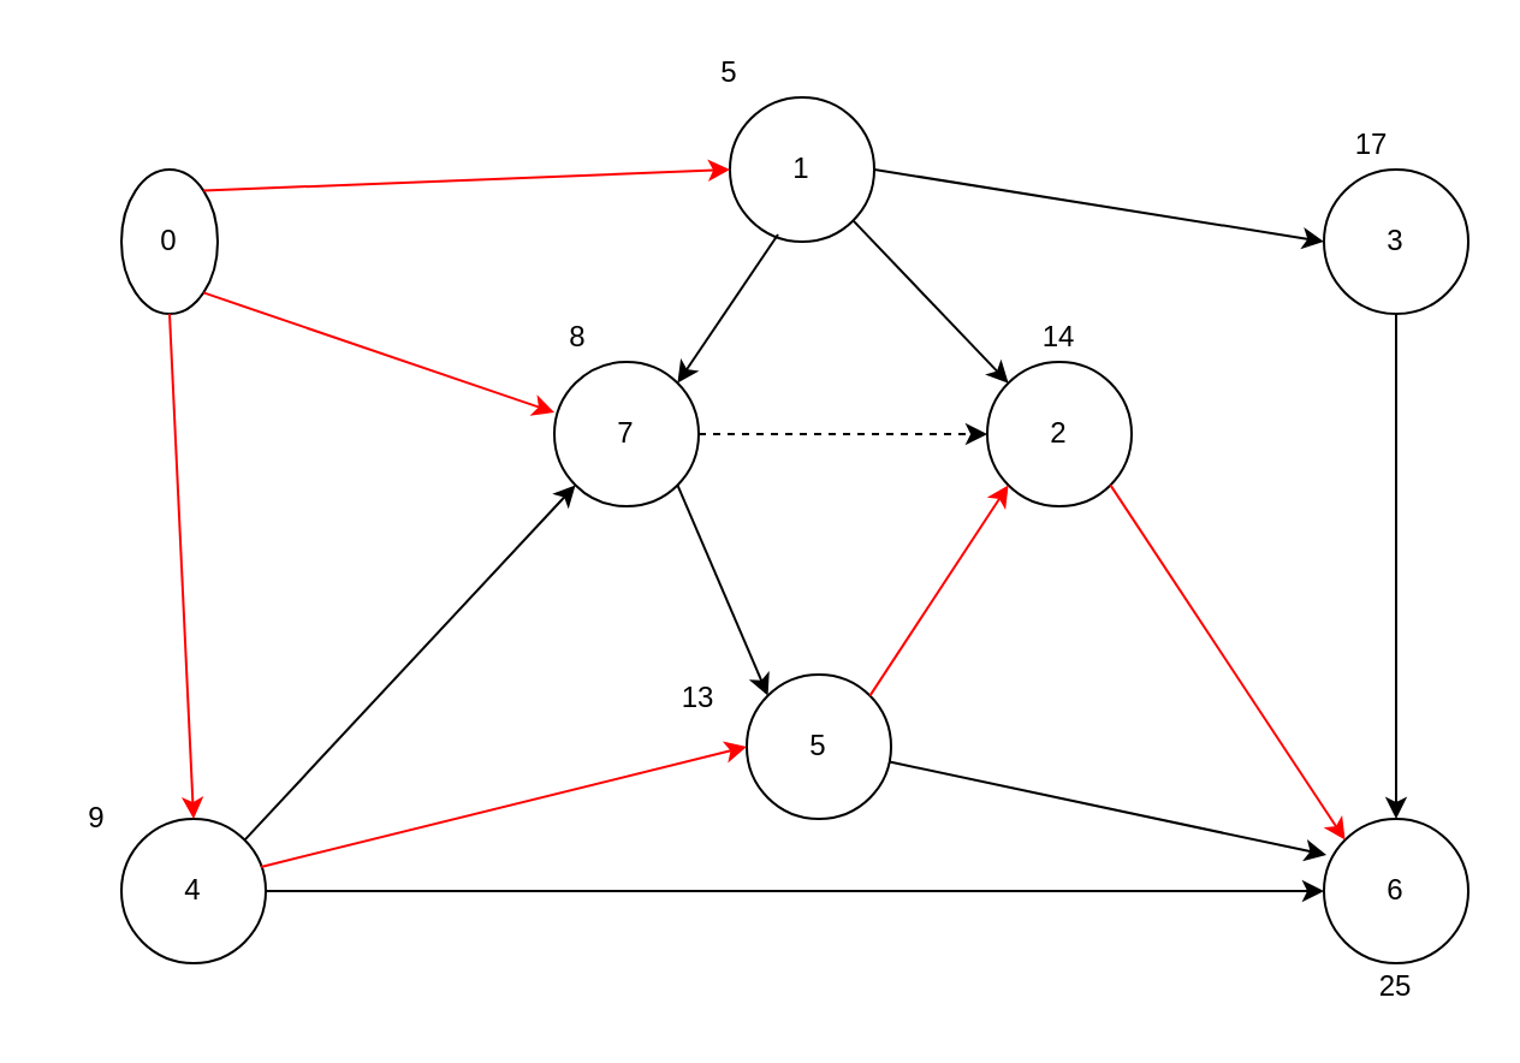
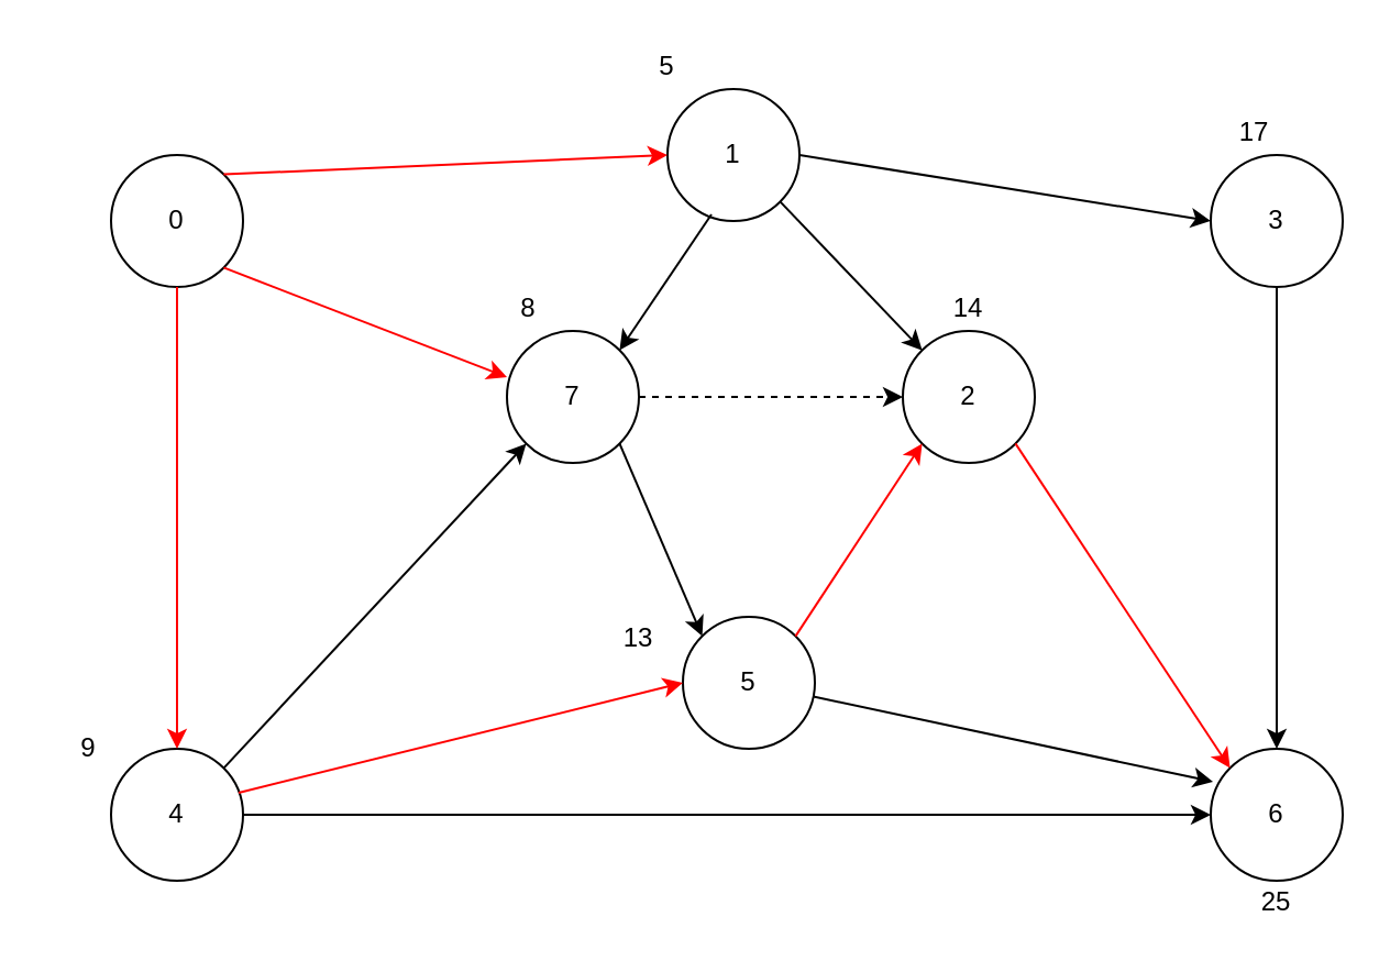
  <mxCell id="0" />
  <mxCell id="1" parent="0" />
  <mxCell id="2" value="3" style="ellipse;whiteSpace=wrap;html=1;aspect=fixed;" vertex="1" parent="1"><mxGeometry x="550" y="70" width="60" height="60" as="geometry" /></mxCell>
  <mxCell id="3" value="1" style="ellipse;whiteSpace=wrap;html=1;aspect=fixed;" vertex="1" parent="1"><mxGeometry x="303" y="40" width="60" height="60" as="geometry" /></mxCell>
- <mxCell id="4" value="0" style="ellipse;whiteSpace=wrap;html=1;aspect=fixed;" vertex="1" parent="1"><mxGeometry x="50" y="70" width="40" height="60" as="geometry" /></mxCell>
+ <mxCell id="4" value="0" style="ellipse;whiteSpace=wrap;html=1;aspect=fixed;" vertex="1" parent="1"><mxGeometry x="50" y="70" width="60" height="60" as="geometry" /></mxCell>
  <mxCell id="5" value="6" style="ellipse;whiteSpace=wrap;html=1;aspect=fixed;" vertex="1" parent="1"><mxGeometry x="550" y="340" width="60" height="60" as="geometry" /></mxCell>
  <mxCell id="6" value="4" style="ellipse;whiteSpace=wrap;html=1;aspect=fixed;" vertex="1" parent="1"><mxGeometry x="50" y="340" width="60" height="60" as="geometry" /></mxCell>
  <mxCell id="7" value="5" style="ellipse;whiteSpace=wrap;html=1;aspect=fixed;" vertex="1" parent="1"><mxGeometry x="310" y="280" width="60" height="60" as="geometry" /></mxCell>
  <mxCell id="8" value="7" style="ellipse;whiteSpace=wrap;html=1;aspect=fixed;" vertex="1" parent="1"><mxGeometry x="230" y="150" width="60" height="60" as="geometry" /></mxCell>
  <mxCell id="9" value="2" style="ellipse;whiteSpace=wrap;html=1;aspect=fixed;" vertex="1" parent="1"><mxGeometry x="410" y="150" width="60" height="60" as="geometry" /></mxCell>
  <mxCell id="10" value="" style="endArrow=classic;html=1;exitX=1;exitY=0;exitDx=0;exitDy=0;entryX=0;entryY=0.5;entryDx=0;entryDy=0;strokeColor=#FF0000;" edge="1" parent="1" source="4" target="3"><mxGeometry width="50" height="50" relative="1" as="geometry"><mxPoint x="180" y="150" as="sourcePoint" /><mxPoint x="230" y="100" as="targetPoint" /></mxGeometry></mxCell>
  <mxCell id="11" value="" style="endArrow=classic;html=1;exitX=0.5;exitY=1;exitDx=0;exitDy=0;entryX=0.5;entryY=0;entryDx=0;entryDy=0;strokeColor=#FF0000;" edge="1" parent="1" source="4" target="6"><mxGeometry width="50" height="50" relative="1" as="geometry"><mxPoint x="111" y="89" as="sourcePoint" /><mxPoint x="313" y="80" as="targetPoint" /></mxGeometry></mxCell>
  <mxCell id="12" value="" style="endArrow=classic;html=1;entryX=0;entryY=0.35;entryDx=0;entryDy=0;exitX=1;exitY=1;exitDx=0;exitDy=0;entryPerimeter=0;strokeColor=#FF0000;" edge="1" parent="1" source="4" target="8"><mxGeometry width="50" height="50" relative="1" as="geometry"><mxPoint x="90" y="140" as="sourcePoint" /><mxPoint x="90" y="350" as="targetPoint" /></mxGeometry></mxCell>
  <mxCell id="13" value="" style="endArrow=classic;html=1;exitX=1;exitY=0;exitDx=0;exitDy=0;entryX=0;entryY=1;entryDx=0;entryDy=0;" edge="1" parent="1" source="6" target="8"><mxGeometry width="50" height="50" relative="1" as="geometry"><mxPoint x="100" y="150" as="sourcePoint" /><mxPoint x="100" y="360" as="targetPoint" /></mxGeometry></mxCell>
  <mxCell id="14" value="" style="endArrow=classic;html=1;exitX=0.333;exitY=0.95;exitDx=0;exitDy=0;entryX=1;entryY=0;entryDx=0;entryDy=0;exitPerimeter=0;" edge="1" parent="1" source="3" target="8"><mxGeometry width="50" height="50" relative="1" as="geometry"><mxPoint x="111" y="359" as="sourcePoint" /><mxPoint x="249" y="211" as="targetPoint" /></mxGeometry></mxCell>
  <mxCell id="15" value="" style="endArrow=classic;html=1;exitX=1;exitY=0.5;exitDx=0;exitDy=0;entryX=0;entryY=0.5;entryDx=0;entryDy=0;" edge="1" parent="1" source="3" target="2"><mxGeometry width="50" height="50" relative="1" as="geometry"><mxPoint x="333" y="107" as="sourcePoint" /><mxPoint x="291" y="169" as="targetPoint" /></mxGeometry></mxCell>
  <mxCell id="16" value="" style="endArrow=classic;html=1;exitX=1;exitY=1;exitDx=0;exitDy=0;entryX=0;entryY=0;entryDx=0;entryDy=0;" edge="1" parent="1" source="3" target="9"><mxGeometry width="50" height="50" relative="1" as="geometry"><mxPoint x="373" y="80" as="sourcePoint" /><mxPoint x="560" y="110" as="targetPoint" /></mxGeometry></mxCell>
  <mxCell id="17" value="" style="endArrow=classic;html=1;exitX=1;exitY=0.5;exitDx=0;exitDy=0;entryX=0;entryY=0.5;entryDx=0;entryDy=0;dashed=1;" edge="1" parent="1" source="8" target="9"><mxGeometry width="50" height="50" relative="1" as="geometry"><mxPoint x="364" y="101" as="sourcePoint" /><mxPoint x="429" y="169" as="targetPoint" /></mxGeometry></mxCell>
  <mxCell id="18" value="" style="endArrow=classic;html=1;exitX=1;exitY=0.5;exitDx=0;exitDy=0;entryX=0;entryY=0.5;entryDx=0;entryDy=0;" edge="1" parent="1" source="6" target="5"><mxGeometry width="50" height="50" relative="1" as="geometry"><mxPoint x="300" y="190" as="sourcePoint" /><mxPoint x="420" y="190" as="targetPoint" /></mxGeometry></mxCell>
  <mxCell id="19" value="" style="endArrow=classic;html=1;exitX=0.967;exitY=0.333;exitDx=0;exitDy=0;entryX=0;entryY=0.5;entryDx=0;entryDy=0;exitPerimeter=0;strokeColor=#FF0000;" edge="1" parent="1" source="6" target="7"><mxGeometry width="50" height="50" relative="1" as="geometry"><mxPoint x="120" y="380" as="sourcePoint" /><mxPoint x="560" y="380" as="targetPoint" /></mxGeometry></mxCell>
  <mxCell id="20" value="" style="endArrow=classic;html=1;exitX=1;exitY=1;exitDx=0;exitDy=0;entryX=0;entryY=0;entryDx=0;entryDy=0;" edge="1" parent="1" source="8" target="7"><mxGeometry width="50" height="50" relative="1" as="geometry"><mxPoint x="300" y="190" as="sourcePoint" /><mxPoint x="420" y="190" as="targetPoint" /></mxGeometry></mxCell>
  <mxCell id="21" value="" style="endArrow=classic;html=1;exitX=1;exitY=0;exitDx=0;exitDy=0;entryX=0;entryY=1;entryDx=0;entryDy=0;strokeColor=#FF0000;" edge="1" parent="1" source="7" target="9"><mxGeometry width="50" height="50" relative="1" as="geometry"><mxPoint x="291" y="211" as="sourcePoint" /><mxPoint x="329" y="299" as="targetPoint" /></mxGeometry></mxCell>
  <mxCell id="22" value="" style="endArrow=classic;html=1;entryX=0.017;entryY=0.25;entryDx=0;entryDy=0;entryPerimeter=0;" edge="1" parent="1" source="7" target="5"><mxGeometry width="50" height="50" relative="1" as="geometry"><mxPoint x="371" y="299" as="sourcePoint" /><mxPoint x="429" y="211" as="targetPoint" /></mxGeometry></mxCell>
  <mxCell id="23" value="" style="endArrow=classic;html=1;exitX=0.5;exitY=1;exitDx=0;exitDy=0;entryX=0.5;entryY=0;entryDx=0;entryDy=0;" edge="1" parent="1" source="2" target="5"><mxGeometry width="50" height="50" relative="1" as="geometry"><mxPoint x="373" y="80" as="sourcePoint" /><mxPoint x="560" y="110" as="targetPoint" /></mxGeometry></mxCell>
  <mxCell id="24" value="" style="endArrow=classic;html=1;exitX=1;exitY=1;exitDx=0;exitDy=0;entryX=0;entryY=0;entryDx=0;entryDy=0;strokeColor=#FF0000;" edge="1" parent="1" source="9" target="5"><mxGeometry width="50" height="50" relative="1" as="geometry"><mxPoint x="471" y="169" as="sourcePoint" /><mxPoint x="561" y="123" as="targetPoint" /></mxGeometry></mxCell>
  <mxCell id="25" value="5" style="text;html=1;strokeColor=none;fillColor=none;align=center;verticalAlign=middle;whiteSpace=wrap;rounded=0;" vertex="1" parent="1"><mxGeometry x="283" y="20" width="40" height="20" as="geometry" /></mxCell>
  <mxCell id="26" value="8" style="text;html=1;strokeColor=none;fillColor=none;align=center;verticalAlign=middle;whiteSpace=wrap;rounded=0;" vertex="1" parent="1"><mxGeometry x="220" y="130" width="40" height="20" as="geometry" /></mxCell>
  <mxCell id="27" value="9" style="text;html=1;strokeColor=none;fillColor=none;align=center;verticalAlign=middle;whiteSpace=wrap;rounded=0;" vertex="1" parent="1"><mxGeometry x="20" y="330" width="40" height="20" as="geometry" /></mxCell>
  <mxCell id="28" value="13" style="text;html=1;strokeColor=none;fillColor=none;align=center;verticalAlign=middle;whiteSpace=wrap;rounded=0;" vertex="1" parent="1"><mxGeometry x="270" y="280" width="40" height="20" as="geometry" /></mxCell>
  <mxCell id="29" value="14" style="text;html=1;strokeColor=none;fillColor=none;align=center;verticalAlign=middle;whiteSpace=wrap;rounded=0;" vertex="1" parent="1"><mxGeometry x="420" y="130" width="40" height="20" as="geometry" /></mxCell>
  <mxCell id="30" value="17" style="text;html=1;strokeColor=none;fillColor=none;align=center;verticalAlign=middle;whiteSpace=wrap;rounded=0;" vertex="1" parent="1"><mxGeometry x="550" y="50" width="40" height="20" as="geometry" /></mxCell>
  <mxCell id="31" value="25" style="text;html=1;strokeColor=none;fillColor=none;align=center;verticalAlign=middle;whiteSpace=wrap;rounded=0;" vertex="1" parent="1"><mxGeometry x="560" y="400" width="40" height="20" as="geometry" /></mxCell>
